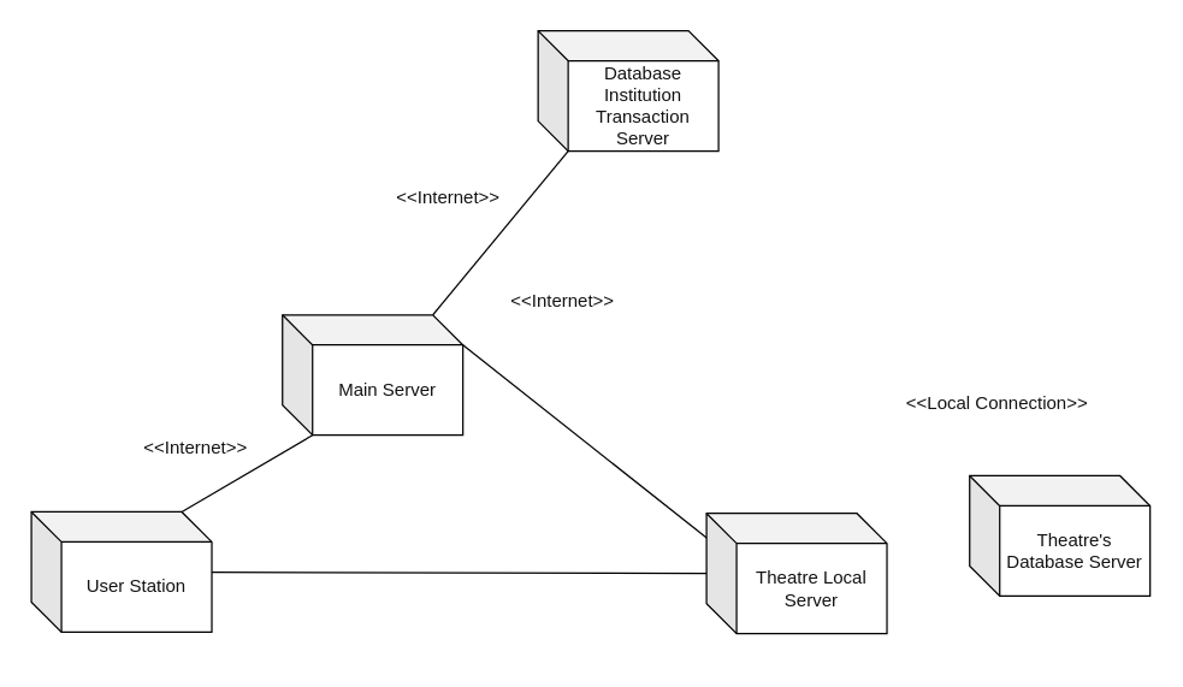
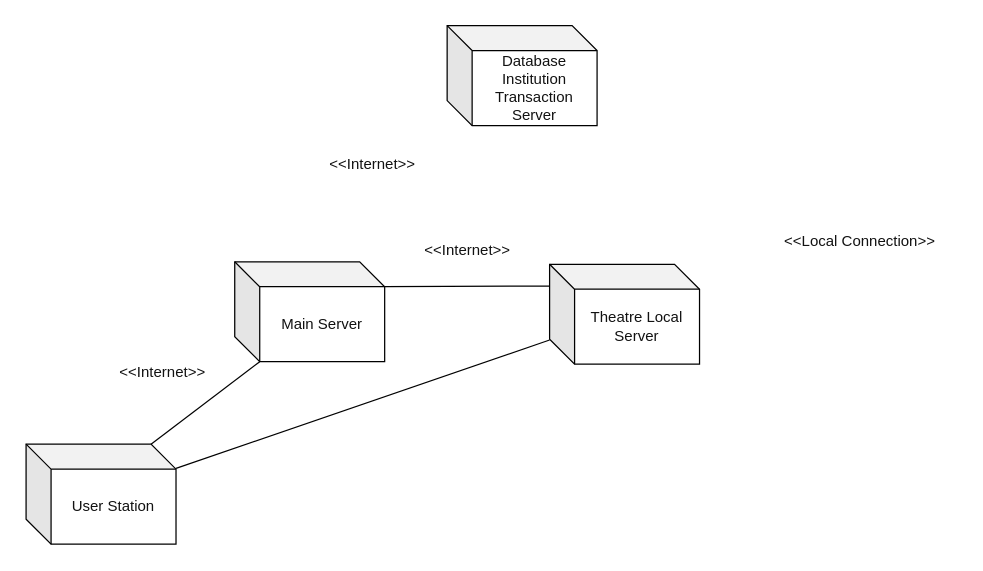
  <mxCell id="0" />
  <mxCell id="1" parent="0" />
- <mxCell id="2" value="&lt;font color=&quot;#121212&quot;&gt;Theatre's Database Server&lt;/font&gt;" style="shape=cube;whiteSpace=wrap;html=1;boundedLbl=1;backgroundOutline=1;darkOpacity=0.05;darkOpacity2=0.1;fillColor=#FFFFFF;strokeColor=#000000;" vertex="1" parent="1"><mxGeometry x="644" y="316" width="120" height="80" as="geometry" /></mxCell>
  <mxCell id="3" style="edgeStyle=none;html=1;fontColor=#121212;strokeColor=#000000;endArrow=none;endFill=0;" edge="1" parent="1" source="6" target="9"><mxGeometry relative="1" as="geometry"><mxPoint x="676" y="339" as="targetPoint" /></mxGeometry></mxCell>
- <mxCell id="4" style="edgeStyle=none;html=1;entryX=0;entryY=0;entryDx=20;entryDy=80;entryPerimeter=0;fontColor=#121212;endArrow=none;endFill=0;strokeColor=#000000;exitX=0;exitY=0;exitDx=100;exitDy=0;exitPerimeter=0;" edge="1" parent="1" source="13" target="11"><mxGeometry relative="1" as="geometry" /></mxCell>
  <mxCell id="5" style="edgeStyle=none;html=1;entryX=0;entryY=0;entryDx=120;entryDy=20;entryPerimeter=0;fontColor=#121212;endArrow=none;endFill=0;strokeColor=#000000;exitX=0.013;exitY=0.218;exitDx=0;exitDy=0;exitPerimeter=0;" edge="1" parent="1" source="6" target="13"><mxGeometry relative="1" as="geometry"><mxPoint x="416" y="249" as="sourcePoint" /></mxGeometry></mxCell>
- <mxCell id="6" value="&lt;font color=&quot;#121212&quot;&gt;Theatre Local Server&lt;/font&gt;" style="shape=cube;whiteSpace=wrap;html=1;boundedLbl=1;backgroundOutline=1;darkOpacity=0.05;darkOpacity2=0.1;fillColor=#FFFFFF;strokeColor=#000000;" vertex="1" parent="1"><mxGeometry x="469" y="341" width="120" height="80" as="geometry" /></mxCell>
- <mxCell id="7" value="&amp;lt;&amp;lt;Local Connection&amp;gt;&amp;gt;" style="text;html=1;align=center;verticalAlign=middle;resizable=0;points=[];autosize=1;strokeColor=none;fillColor=none;fontColor=#121212;" vertex="1" parent="1"><mxGeometry x="596" y="259" width="131" height="18" as="geometry" /></mxCell>
+ <mxCell id="6" value="&lt;font color=&quot;#121212&quot;&gt;Theatre Local Server&lt;/font&gt;" style="shape=cube;whiteSpace=wrap;html=1;boundedLbl=1;backgroundOutline=1;darkOpacity=0.05;darkOpacity2=0.1;fillColor=#FFFFFF;strokeColor=#000000;" vertex="1" parent="1"><mxGeometry x="439" y="211" width="120" height="80" as="geometry" /></mxCell>
+ <mxCell id="7" value="&amp;lt;&amp;lt;Local Connection&amp;gt;&amp;gt;" style="text;html=1;align=center;verticalAlign=middle;resizable=0;points=[];autosize=1;strokeColor=none;fillColor=none;fontColor=#121212;" vertex="1" parent="1"><mxGeometry x="621" y="184" width="131" height="18" as="geometry" /></mxCell>
  <mxCell id="8" style="edgeStyle=none;html=1;fontColor=#121212;endArrow=none;endFill=0;strokeColor=#000000;exitX=0;exitY=0;exitDx=100;exitDy=0;exitPerimeter=0;entryX=0;entryY=0;entryDx=20;entryDy=80;entryPerimeter=0;" edge="1" parent="1" source="9" target="13"><mxGeometry relative="1" as="geometry"><mxPoint x="290" y="317" as="targetPoint" /></mxGeometry></mxCell>
- <mxCell id="9" value="&lt;font color=&quot;#121212&quot;&gt;User Station&lt;/font&gt;" style="shape=cube;whiteSpace=wrap;html=1;boundedLbl=1;backgroundOutline=1;darkOpacity=0.05;darkOpacity2=0.1;fillColor=#FFFFFF;strokeColor=#000000;" vertex="1" parent="1"><mxGeometry x="20" y="340" width="120" height="80" as="geometry" /></mxCell>
+ <mxCell id="9" value="&lt;font color=&quot;#121212&quot;&gt;User Station&lt;/font&gt;" style="shape=cube;whiteSpace=wrap;html=1;boundedLbl=1;backgroundOutline=1;darkOpacity=0.05;darkOpacity2=0.1;fillColor=#FFFFFF;strokeColor=#000000;" vertex="1" parent="1"><mxGeometry x="20" y="355" width="120" height="80" as="geometry" /></mxCell>
  <mxCell id="10" value="&amp;lt;&amp;lt;Internet&amp;gt;&amp;gt;" style="text;html=1;align=center;verticalAlign=middle;resizable=0;points=[];autosize=1;strokeColor=none;fillColor=none;fontColor=#121212;" vertex="1" parent="1"><mxGeometry x="89" y="289" width="79" height="18" as="geometry" /></mxCell>
  <mxCell id="11" value="&lt;font color=&quot;#121212&quot;&gt;Database Institution Transaction Server&lt;/font&gt;" style="shape=cube;whiteSpace=wrap;html=1;boundedLbl=1;backgroundOutline=1;darkOpacity=0.05;darkOpacity2=0.1;fillColor=#FFFFFF;strokeColor=#000000;" vertex="1" parent="1"><mxGeometry x="357" y="20" width="120" height="80" as="geometry" /></mxCell>
  <mxCell id="12" value="&amp;lt;&amp;lt;Internet&amp;gt;&amp;gt;" style="text;html=1;align=center;verticalAlign=middle;resizable=0;points=[];autosize=1;strokeColor=none;fillColor=none;fontColor=#121212;" vertex="1" parent="1"><mxGeometry x="257" y="122" width="79" height="18" as="geometry" /></mxCell>
  <mxCell id="13" value="&lt;font color=&quot;#121212&quot;&gt;Main Server&lt;/font&gt;" style="shape=cube;whiteSpace=wrap;html=1;boundedLbl=1;backgroundOutline=1;darkOpacity=0.05;darkOpacity2=0.1;fillColor=#FFFFFF;strokeColor=#000000;" vertex="1" parent="1"><mxGeometry x="187" y="209" width="120" height="80" as="geometry" /></mxCell>
  <mxCell id="14" value="&amp;lt;&amp;lt;Internet&amp;gt;&amp;gt;" style="text;html=1;align=center;verticalAlign=middle;resizable=0;points=[];autosize=1;strokeColor=none;fillColor=none;fontColor=#121212;" vertex="1" parent="1"><mxGeometry x="333" y="191" width="79" height="18" as="geometry" /></mxCell>
